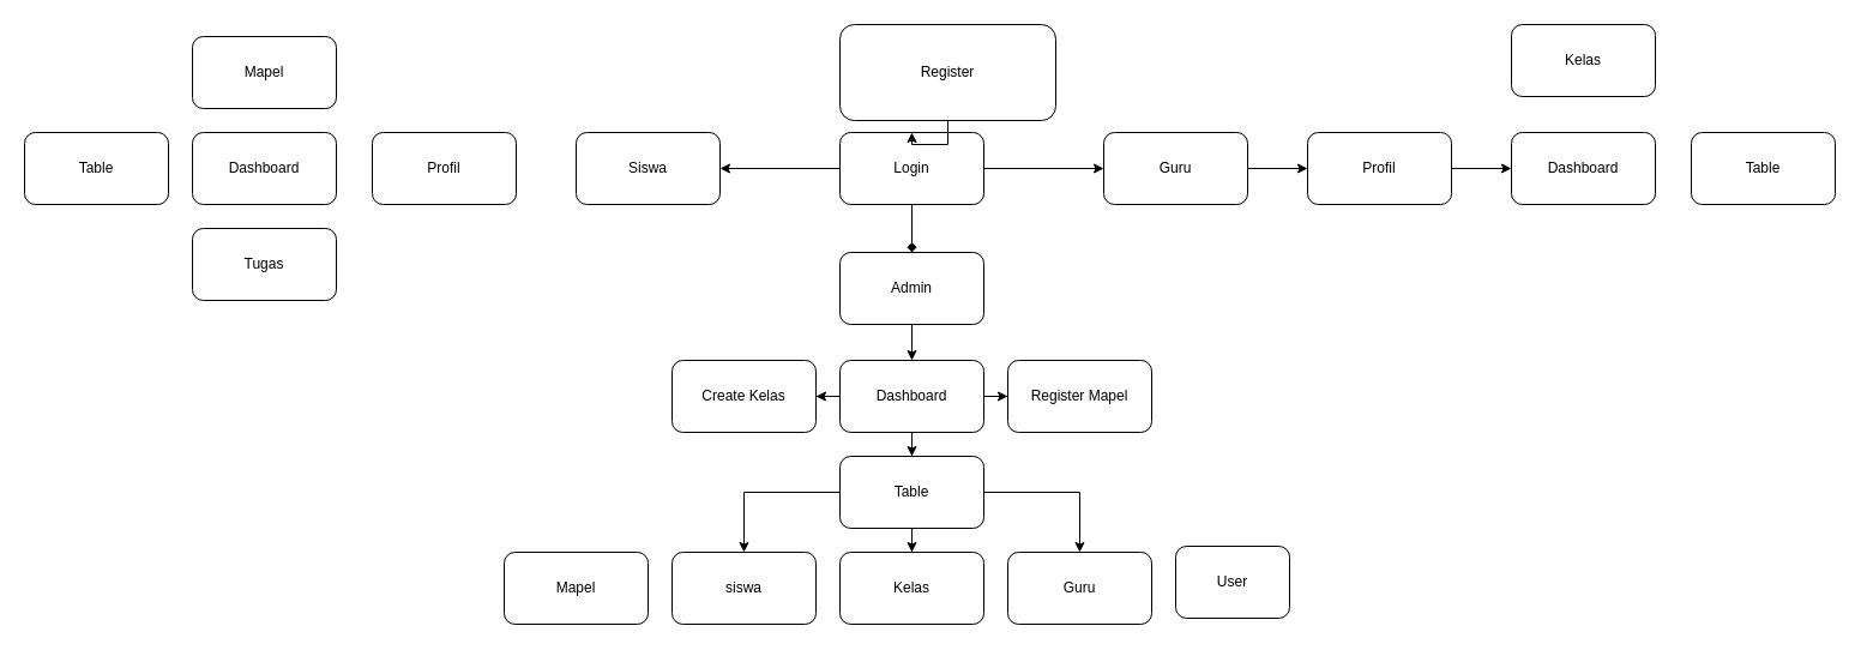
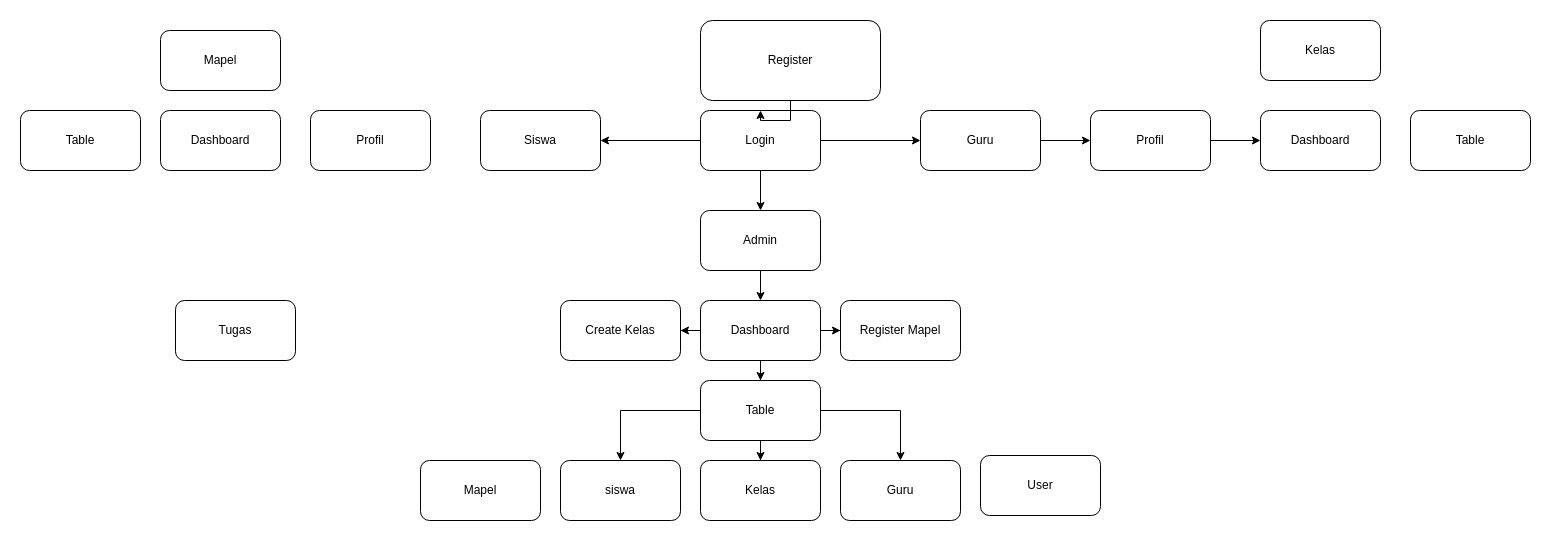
  <mxCell id="0" />
  <mxCell id="1" parent="0" />
  <mxCell id="2" value="Dashboard" style="rounded=1;whiteSpace=wrap;html=1;" vertex="1" parent="1"><mxGeometry x="160" y="110" width="120" height="60" as="geometry" /></mxCell>
  <mxCell id="3" style="edgeStyle=orthogonalEdgeStyle;rounded=0;orthogonalLoop=1;jettySize=auto;html=1;" edge="1" parent="1" source="6" target="13"><mxGeometry relative="1" as="geometry" /></mxCell>
  <mxCell id="4" style="edgeStyle=orthogonalEdgeStyle;rounded=0;orthogonalLoop=1;jettySize=auto;html=1;entryX=1;entryY=0.5;entryDx=0;entryDy=0;" edge="1" parent="1" source="6" target="11"><mxGeometry relative="1" as="geometry" /></mxCell>
- <mxCell id="5" style="edgeStyle=orthogonalEdgeStyle;rounded=0;orthogonalLoop=1;jettySize=auto;html=1;endArrow=diamond;" edge="1" parent="1" source="6" target="10"><mxGeometry relative="1" as="geometry" /></mxCell>
+ <mxCell id="5" style="edgeStyle=orthogonalEdgeStyle;rounded=0;orthogonalLoop=1;jettySize=auto;html=1;" edge="1" parent="1" source="6" target="10"><mxGeometry relative="1" as="geometry" /></mxCell>
  <mxCell id="6" value="Login" style="rounded=1;whiteSpace=wrap;html=1;" vertex="1" parent="1"><mxGeometry x="700" y="110" width="120" height="60" as="geometry" /></mxCell>
  <mxCell id="7" style="edgeStyle=orthogonalEdgeStyle;rounded=0;orthogonalLoop=1;jettySize=auto;html=1;" edge="1" parent="1" source="8" target="6"><mxGeometry relative="1" as="geometry" /></mxCell>
  <mxCell id="8" value="Register" style="rounded=1;whiteSpace=wrap;html=1;" vertex="1" parent="1"><mxGeometry x="700" y="20" width="180" height="80" as="geometry" /></mxCell>
  <mxCell id="9" style="edgeStyle=orthogonalEdgeStyle;rounded=0;orthogonalLoop=1;jettySize=auto;html=1;" edge="1" parent="1" source="10" target="27"><mxGeometry relative="1" as="geometry" /></mxCell>
  <mxCell id="10" value="Admin" style="rounded=1;whiteSpace=wrap;html=1;" vertex="1" parent="1"><mxGeometry x="700" y="210" width="120" height="60" as="geometry" /></mxCell>
  <mxCell id="11" value="Siswa" style="rounded=1;whiteSpace=wrap;html=1;" vertex="1" parent="1"><mxGeometry x="480" y="110" width="120" height="60" as="geometry" /></mxCell>
  <mxCell id="12" style="edgeStyle=orthogonalEdgeStyle;rounded=0;orthogonalLoop=1;jettySize=auto;html=1;" edge="1" parent="1" source="13" target="16"><mxGeometry relative="1" as="geometry" /></mxCell>
  <mxCell id="13" value="Guru" style="rounded=1;whiteSpace=wrap;html=1;" vertex="1" parent="1"><mxGeometry x="920" y="110" width="120" height="60" as="geometry" /></mxCell>
  <mxCell id="14" value="Profil" style="rounded=1;whiteSpace=wrap;html=1;" vertex="1" parent="1"><mxGeometry x="310" y="110" width="120" height="60" as="geometry" /></mxCell>
  <mxCell id="15" style="edgeStyle=orthogonalEdgeStyle;rounded=0;orthogonalLoop=1;jettySize=auto;html=1;entryX=0;entryY=0.5;entryDx=0;entryDy=0;" edge="1" parent="1" source="16" target="23"><mxGeometry relative="1" as="geometry" /></mxCell>
  <mxCell id="16" value="Profil" style="rounded=1;whiteSpace=wrap;html=1;" vertex="1" parent="1"><mxGeometry x="1090" y="110" width="120" height="60" as="geometry" /></mxCell>
  <mxCell id="17" style="edgeStyle=orthogonalEdgeStyle;rounded=0;orthogonalLoop=1;jettySize=auto;html=1;" edge="1" parent="1" source="20" target="22"><mxGeometry relative="1" as="geometry" /></mxCell>
  <mxCell id="18" style="edgeStyle=orthogonalEdgeStyle;rounded=0;orthogonalLoop=1;jettySize=auto;html=1;" edge="1" parent="1" source="20" target="29"><mxGeometry relative="1" as="geometry" /></mxCell>
  <mxCell id="19" style="edgeStyle=orthogonalEdgeStyle;rounded=0;orthogonalLoop=1;jettySize=auto;html=1;entryX=0.5;entryY=0;entryDx=0;entryDy=0;" edge="1" parent="1" source="20" target="30"><mxGeometry relative="1" as="geometry" /></mxCell>
  <mxCell id="20" value="Table" style="rounded=1;whiteSpace=wrap;html=1;" vertex="1" parent="1"><mxGeometry x="700" y="380" width="120" height="60" as="geometry" /></mxCell>
  <mxCell id="21" value="Create Kelas" style="rounded=1;whiteSpace=wrap;html=1;" vertex="1" parent="1"><mxGeometry x="560" y="300" width="120" height="60" as="geometry" /></mxCell>
  <mxCell id="22" value="Kelas" style="rounded=1;whiteSpace=wrap;html=1;" vertex="1" parent="1"><mxGeometry x="700" y="460" width="120" height="60" as="geometry" /></mxCell>
  <mxCell id="23" value="Dashboard" style="rounded=1;whiteSpace=wrap;html=1;" vertex="1" parent="1"><mxGeometry x="1260" y="110" width="120" height="60" as="geometry" /></mxCell>
  <mxCell id="24" style="edgeStyle=orthogonalEdgeStyle;rounded=0;orthogonalLoop=1;jettySize=auto;html=1;" edge="1" parent="1" source="27" target="28"><mxGeometry relative="1" as="geometry" /></mxCell>
  <mxCell id="25" style="edgeStyle=orthogonalEdgeStyle;rounded=0;orthogonalLoop=1;jettySize=auto;html=1;" edge="1" parent="1" source="27" target="21"><mxGeometry relative="1" as="geometry" /></mxCell>
  <mxCell id="26" style="edgeStyle=orthogonalEdgeStyle;rounded=0;orthogonalLoop=1;jettySize=auto;html=1;" edge="1" parent="1" source="27" target="20"><mxGeometry relative="1" as="geometry" /></mxCell>
  <mxCell id="27" value="Dashboard" style="rounded=1;whiteSpace=wrap;html=1;" vertex="1" parent="1"><mxGeometry x="700" y="300" width="120" height="60" as="geometry" /></mxCell>
  <mxCell id="28" value="Register Mapel" style="rounded=1;whiteSpace=wrap;html=1;" vertex="1" parent="1"><mxGeometry x="840" y="300" width="120" height="60" as="geometry" /></mxCell>
  <mxCell id="29" value="Guru" style="rounded=1;whiteSpace=wrap;html=1;" vertex="1" parent="1"><mxGeometry x="840" y="460" width="120" height="60" as="geometry" /></mxCell>
  <mxCell id="30" value="siswa" style="rounded=1;whiteSpace=wrap;html=1;" vertex="1" parent="1"><mxGeometry x="560" y="460" width="120" height="60" as="geometry" /></mxCell>
- <mxCell id="31" value="User" style="rounded=1;whiteSpace=wrap;html=1;" vertex="1" parent="1"><mxGeometry x="980" y="455" width="95" height="60" as="geometry" /></mxCell>
+ <mxCell id="31" value="User" style="rounded=1;whiteSpace=wrap;html=1;" vertex="1" parent="1"><mxGeometry x="980" y="455" width="120" height="60" as="geometry" /></mxCell>
  <mxCell id="32" value="Mapel" style="rounded=1;whiteSpace=wrap;html=1;" vertex="1" parent="1"><mxGeometry x="420" y="460" width="120" height="60" as="geometry" /></mxCell>
  <mxCell id="33" value="Kelas" style="rounded=1;whiteSpace=wrap;html=1;" vertex="1" parent="1"><mxGeometry x="1260" y="20" width="120" height="60" as="geometry" /></mxCell>
  <mxCell id="34" value="Table" style="rounded=1;whiteSpace=wrap;html=1;" vertex="1" parent="1"><mxGeometry x="1410" y="110" width="120" height="60" as="geometry" /></mxCell>
  <mxCell id="35" value="Table" style="rounded=1;whiteSpace=wrap;html=1;" vertex="1" parent="1"><mxGeometry x="20" y="110" width="120" height="60" as="geometry" /></mxCell>
  <mxCell id="36" value="Mapel" style="rounded=1;whiteSpace=wrap;html=1;" vertex="1" parent="1"><mxGeometry x="160" y="30" width="120" height="60" as="geometry" /></mxCell>
- <mxCell id="37" value="Tugas" style="rounded=1;whiteSpace=wrap;html=1;" vertex="1" parent="1"><mxGeometry x="160" y="190" width="120" height="60" as="geometry" /></mxCell>
+ <mxCell id="37" value="Tugas" style="rounded=1;whiteSpace=wrap;html=1;" vertex="1" parent="1"><mxGeometry x="175" y="300" width="120" height="60" as="geometry" /></mxCell>
  <mxCell id="38" style="edgeStyle=orthogonalEdgeStyle;rounded=0;orthogonalLoop=1;jettySize=auto;html=1;exitX=0.5;exitY=1;exitDx=0;exitDy=0;" edge="1" parent="1" source="10" target="10"><mxGeometry relative="1" as="geometry" /></mxCell>
